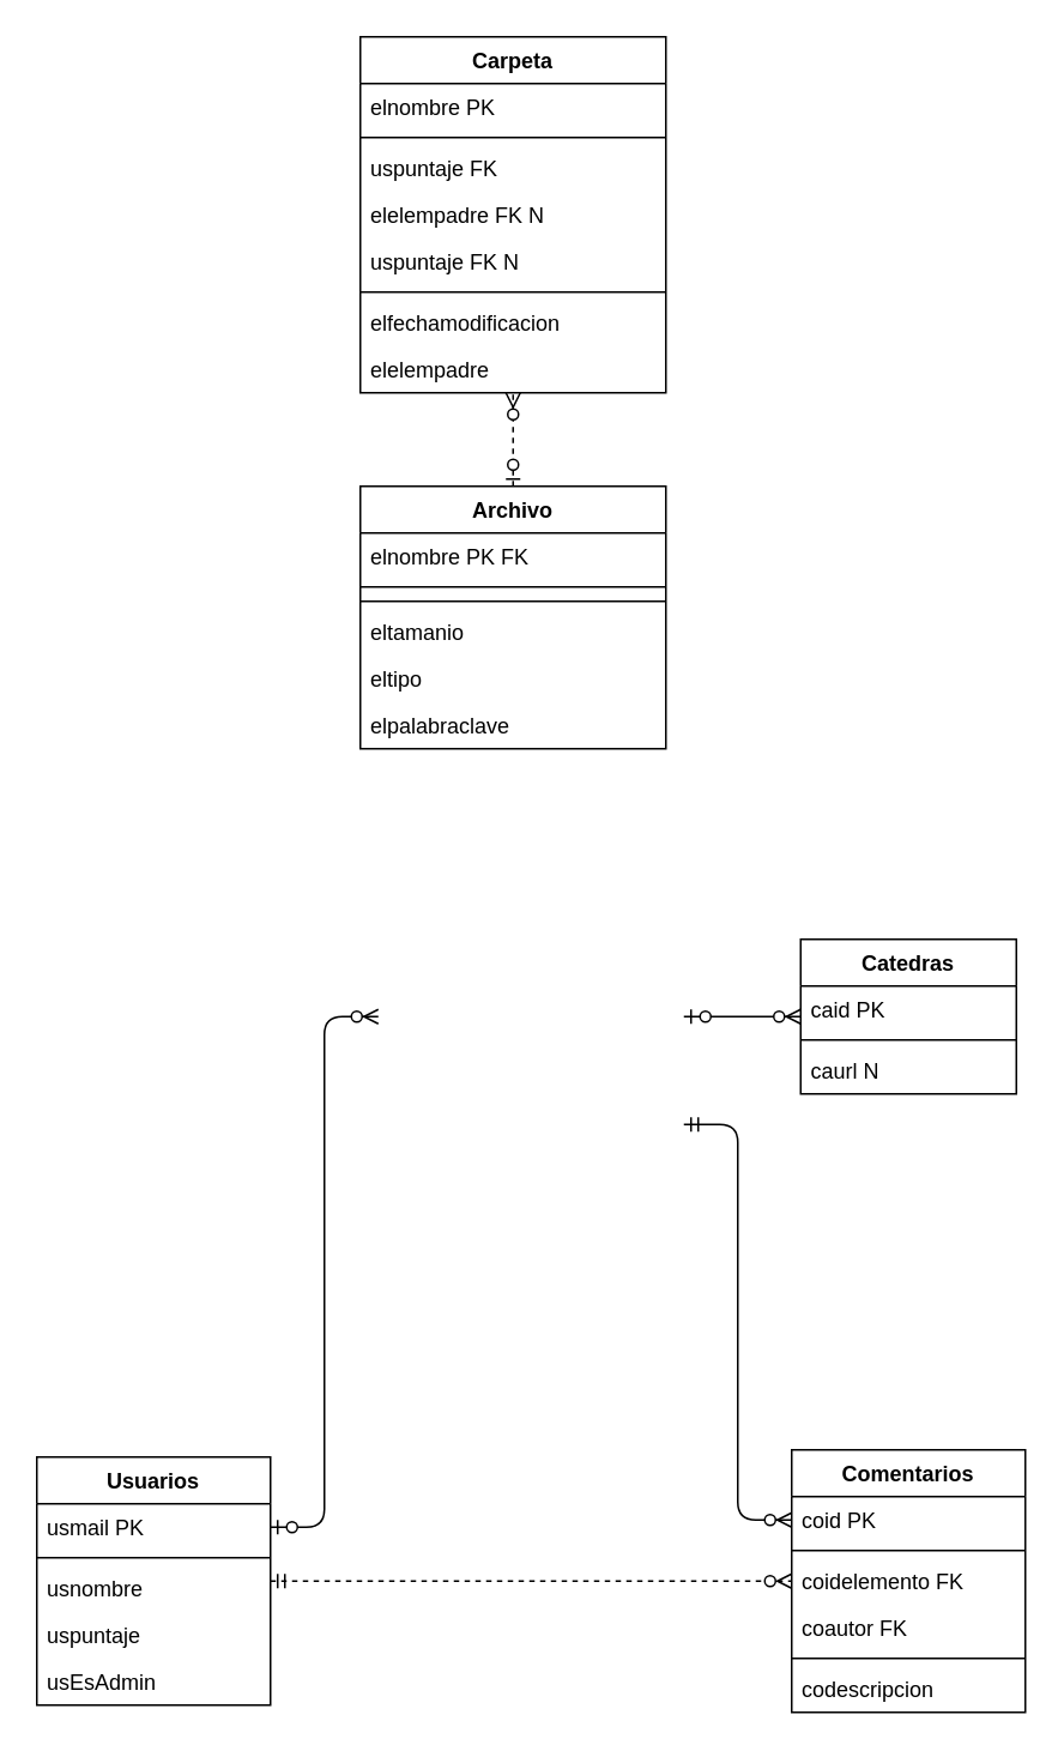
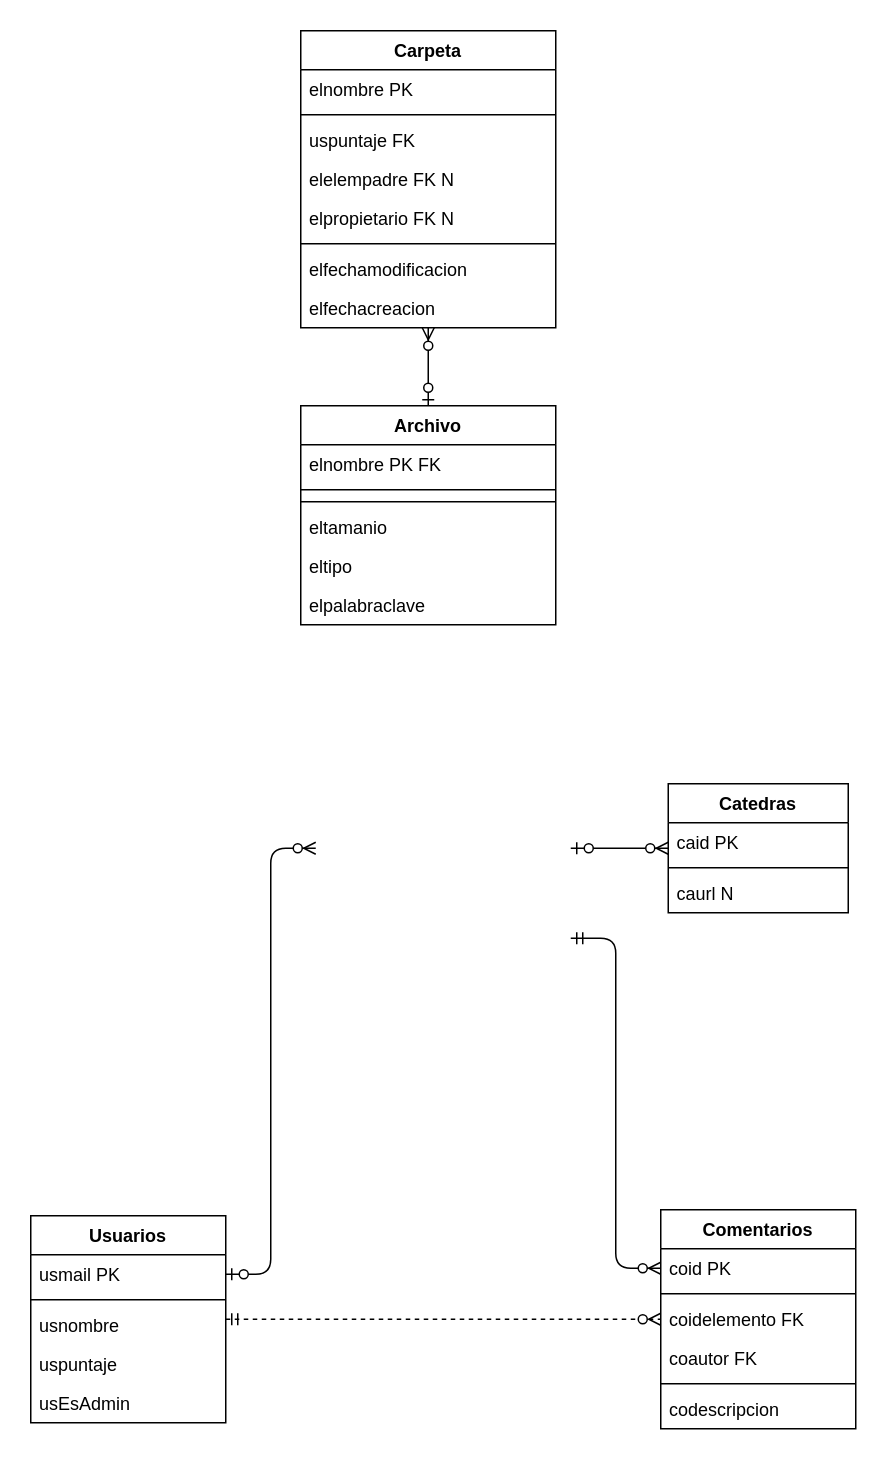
  <mxCell id="0" />
  <mxCell id="1" parent="0" />
  <mxCell id="2" value="Usuarios" style="swimlane;fontStyle=1;align=center;verticalAlign=top;childLayout=stackLayout;horizontal=1;startSize=26;horizontalStack=0;resizeParent=1;resizeParentMax=0;resizeLast=0;collapsible=1;marginBottom=0;" parent="1" vertex="1"><mxGeometry x="20" y="810" width="130" height="138" as="geometry" /></mxCell>
  <mxCell id="3" value="usmail PK" style="text;strokeColor=none;fillColor=none;align=left;verticalAlign=top;spacingLeft=4;spacingRight=4;overflow=hidden;rotatable=0;points=[[0,0.5],[1,0.5]];portConstraint=eastwest;" parent="2" vertex="1"><mxGeometry y="26" width="130" height="26" as="geometry" /></mxCell>
  <mxCell id="4" value="" style="line;strokeWidth=1;fillColor=none;align=left;verticalAlign=middle;spacingTop=-1;spacingLeft=3;spacingRight=3;rotatable=0;labelPosition=right;points=[];portConstraint=eastwest;" parent="2" vertex="1"><mxGeometry y="52" width="130" height="8" as="geometry" /></mxCell>
  <mxCell id="5" value="usnombre " style="text;strokeColor=none;fillColor=none;align=left;verticalAlign=top;spacingLeft=4;spacingRight=4;overflow=hidden;rotatable=0;points=[[0,0.5],[1,0.5]];portConstraint=eastwest;" parent="2" vertex="1"><mxGeometry y="60" width="130" height="26" as="geometry" /></mxCell>
  <mxCell id="6" value="uspuntaje" style="text;strokeColor=none;fillColor=none;align=left;verticalAlign=top;spacingLeft=4;spacingRight=4;overflow=hidden;rotatable=0;points=[[0,0.5],[1,0.5]];portConstraint=eastwest;" parent="2" vertex="1"><mxGeometry y="86" width="130" height="26" as="geometry" /></mxCell>
  <mxCell id="7" value="usEsAdmin" style="text;strokeColor=none;fillColor=none;align=left;verticalAlign=top;spacingLeft=4;spacingRight=4;overflow=hidden;rotatable=0;points=[[0,0.5],[1,0.5]];portConstraint=eastwest;" parent="2" vertex="1"><mxGeometry y="112" width="130" height="26" as="geometry" /></mxCell>
  <mxCell id="8" value="Comentarios" style="swimlane;fontStyle=1;align=center;verticalAlign=top;childLayout=stackLayout;horizontal=1;startSize=26;horizontalStack=0;resizeParent=1;resizeParentMax=0;resizeLast=0;collapsible=1;marginBottom=0;" parent="1" vertex="1"><mxGeometry x="440" y="806" width="130" height="146" as="geometry" /></mxCell>
  <mxCell id="9" value="coid PK" style="text;strokeColor=none;fillColor=none;align=left;verticalAlign=top;spacingLeft=4;spacingRight=4;overflow=hidden;rotatable=0;points=[[0,0.5],[1,0.5]];portConstraint=eastwest;" parent="8" vertex="1"><mxGeometry y="26" width="130" height="26" as="geometry" /></mxCell>
  <mxCell id="10" value="" style="line;strokeWidth=1;fillColor=none;align=left;verticalAlign=middle;spacingTop=-1;spacingLeft=3;spacingRight=3;rotatable=0;labelPosition=right;points=[];portConstraint=eastwest;" parent="8" vertex="1"><mxGeometry y="52" width="130" height="8" as="geometry" /></mxCell>
  <mxCell id="11" value="coidelemento FK" style="text;strokeColor=none;fillColor=none;align=left;verticalAlign=top;spacingLeft=4;spacingRight=4;overflow=hidden;rotatable=0;points=[[0,0.5],[1,0.5]];portConstraint=eastwest;" parent="8" vertex="1"><mxGeometry y="60" width="130" height="26" as="geometry" /></mxCell>
  <mxCell id="12" value="coautor FK" style="text;strokeColor=none;fillColor=none;align=left;verticalAlign=top;spacingLeft=4;spacingRight=4;overflow=hidden;rotatable=0;points=[[0,0.5],[1,0.5]];portConstraint=eastwest;" parent="8" vertex="1"><mxGeometry y="86" width="130" height="26" as="geometry" /></mxCell>
  <mxCell id="13" value="" style="line;strokeWidth=1;fillColor=none;align=left;verticalAlign=middle;spacingTop=-1;spacingLeft=3;spacingRight=3;rotatable=0;labelPosition=right;points=[];portConstraint=eastwest;" parent="8" vertex="1"><mxGeometry y="112" width="130" height="8" as="geometry" /></mxCell>
  <mxCell id="14" value="codescripcion" style="text;strokeColor=none;fillColor=none;align=left;verticalAlign=top;spacingLeft=4;spacingRight=4;overflow=hidden;rotatable=0;points=[[0,0.5],[1,0.5]];portConstraint=eastwest;" parent="8" vertex="1"><mxGeometry y="120" width="130" height="26" as="geometry" /></mxCell>
  <mxCell id="15" value="Catedras" style="swimlane;fontStyle=1;align=center;verticalAlign=top;childLayout=stackLayout;horizontal=1;startSize=26;horizontalStack=0;resizeParent=1;resizeParentMax=0;resizeLast=0;collapsible=1;marginBottom=0;" parent="1" vertex="1"><mxGeometry x="445" y="522" width="120" height="86" as="geometry" /></mxCell>
  <mxCell id="16" value="caid PK" style="text;strokeColor=none;fillColor=none;align=left;verticalAlign=top;spacingLeft=4;spacingRight=4;overflow=hidden;rotatable=0;points=[[0,0.5],[1,0.5]];portConstraint=eastwest;" parent="15" vertex="1"><mxGeometry y="26" width="120" height="26" as="geometry" /></mxCell>
  <mxCell id="17" value="" style="line;strokeWidth=1;fillColor=none;align=left;verticalAlign=middle;spacingTop=-1;spacingLeft=3;spacingRight=3;rotatable=0;labelPosition=right;points=[];portConstraint=eastwest;" parent="15" vertex="1"><mxGeometry y="52" width="120" height="8" as="geometry" /></mxCell>
  <mxCell id="18" value="caurl N" style="text;strokeColor=none;fillColor=none;align=left;verticalAlign=top;spacingLeft=4;spacingRight=4;overflow=hidden;rotatable=0;points=[[0,0.5],[1,0.5]];portConstraint=eastwest;" parent="15" vertex="1"><mxGeometry y="60" width="120" height="26" as="geometry" /></mxCell>
  <mxCell id="19" value="" style="edgeStyle=entityRelationEdgeStyle;fontSize=12;html=1;endArrow=ERzeroToMany;startArrow=ERmandOne;dashed=1;" parent="1" source="2" target="8" edge="1"><mxGeometry width="100" height="100" relative="1" as="geometry"><mxPoint x="170" y="1062" as="sourcePoint" /><mxPoint x="280" y="809" as="targetPoint" /></mxGeometry></mxCell>
  <mxCell id="20" value="" style="edgeStyle=entityRelationEdgeStyle;fontSize=12;html=1;endArrow=ERzeroToMany;startArrow=ERmandOne;exitX=1;exitY=0.5;exitDx=0;exitDy=0;" parent="1" target="9" edge="1"><mxGeometry width="100" height="100" relative="1" as="geometry"><mxPoint x="380" y="625" as="sourcePoint" /><mxPoint x="510" y="709" as="targetPoint" /></mxGeometry></mxCell>
  <mxCell id="21" value="" style="edgeStyle=entityRelationEdgeStyle;fontSize=12;html=1;endArrow=ERzeroToMany;startArrow=ERzeroToOne;" parent="1" source="3" edge="1"><mxGeometry width="100" height="100" relative="1" as="geometry"><mxPoint x="60" y="709" as="sourcePoint" /><mxPoint x="210" y="565" as="targetPoint" /></mxGeometry></mxCell>
  <mxCell id="22" value="" style="edgeStyle=entityRelationEdgeStyle;fontSize=12;html=1;endArrow=ERzeroToMany;startArrow=ERzeroToOne;" parent="1" target="15" edge="1"><mxGeometry width="100" height="100" relative="1" as="geometry"><mxPoint x="380" y="565" as="sourcePoint" /><mxPoint x="540" y="439" as="targetPoint" /></mxGeometry></mxCell>
  <mxCell id="23" value="Carpeta" style="swimlane;fontStyle=1;align=center;verticalAlign=top;childLayout=stackLayout;horizontal=1;startSize=26;horizontalStack=0;resizeParent=1;resizeParentMax=0;resizeLast=0;collapsible=1;marginBottom=0;" vertex="1" parent="1"><mxGeometry x="200" y="20" width="170" height="198" as="geometry"><mxRectangle x="270" y="81" width="90" height="26" as="alternateBounds" /></mxGeometry></mxCell>
  <mxCell id="24" value="elnombre PK" style="text;strokeColor=none;fillColor=none;align=left;verticalAlign=top;spacingLeft=4;spacingRight=4;overflow=hidden;rotatable=0;points=[[0,0.5],[1,0.5]];portConstraint=eastwest;" vertex="1" parent="23"><mxGeometry y="26" width="170" height="26" as="geometry" /></mxCell>
  <mxCell id="25" value="" style="line;strokeWidth=1;fillColor=none;align=left;verticalAlign=middle;spacingTop=-1;spacingLeft=3;spacingRight=3;rotatable=0;labelPosition=right;points=[];portConstraint=eastwest;" vertex="1" parent="23"><mxGeometry y="52" width="170" height="8" as="geometry" /></mxCell>
  <mxCell id="26" value="uspuntaje FK" style="text;strokeColor=none;fillColor=none;align=left;verticalAlign=top;spacingLeft=4;spacingRight=4;overflow=hidden;rotatable=0;points=[[0,0.5],[1,0.5]];portConstraint=eastwest;" vertex="1" parent="23"><mxGeometry y="60" width="170" height="26" as="geometry" /></mxCell>
  <mxCell id="27" value="elelempadre FK N" style="text;strokeColor=none;fillColor=none;align=left;verticalAlign=top;spacingLeft=4;spacingRight=4;overflow=hidden;rotatable=0;points=[[0,0.5],[1,0.5]];portConstraint=eastwest;" vertex="1" parent="23"><mxGeometry y="86" width="170" height="26" as="geometry" /></mxCell>
- <mxCell id="28" value="uspuntaje FK N" style="text;strokeColor=none;fillColor=none;align=left;verticalAlign=top;spacingLeft=4;spacingRight=4;overflow=hidden;rotatable=0;points=[[0,0.5],[1,0.5]];portConstraint=eastwest;" vertex="1" parent="23"><mxGeometry y="112" width="170" height="26" as="geometry" /></mxCell>
+ <mxCell id="28" value="elpropietario FK N" style="text;strokeColor=none;fillColor=none;align=left;verticalAlign=top;spacingLeft=4;spacingRight=4;overflow=hidden;rotatable=0;points=[[0,0.5],[1,0.5]];portConstraint=eastwest;" vertex="1" parent="23"><mxGeometry y="112" width="170" height="26" as="geometry" /></mxCell>
  <mxCell id="29" value="" style="line;strokeWidth=1;fillColor=none;align=left;verticalAlign=middle;spacingTop=-1;spacingLeft=3;spacingRight=3;rotatable=0;labelPosition=right;points=[];portConstraint=eastwest;" vertex="1" parent="23"><mxGeometry y="138" width="170" height="8" as="geometry" /></mxCell>
  <mxCell id="30" value="elfechamodificacion" style="text;strokeColor=none;fillColor=none;align=left;verticalAlign=top;spacingLeft=4;spacingRight=4;overflow=hidden;rotatable=0;points=[[0,0.5],[1,0.5]];portConstraint=eastwest;" vertex="1" parent="23"><mxGeometry y="146" width="170" height="26" as="geometry" /></mxCell>
- <mxCell id="31" value="elelempadre" style="text;strokeColor=none;fillColor=none;align=left;verticalAlign=top;spacingLeft=4;spacingRight=4;overflow=hidden;rotatable=0;points=[[0,0.5],[1,0.5]];portConstraint=eastwest;" vertex="1" parent="23"><mxGeometry y="172" width="170" height="26" as="geometry" /></mxCell>
+ <mxCell id="31" value="elfechacreacion" style="text;strokeColor=none;fillColor=none;align=left;verticalAlign=top;spacingLeft=4;spacingRight=4;overflow=hidden;rotatable=0;points=[[0,0.5],[1,0.5]];portConstraint=eastwest;" vertex="1" parent="23"><mxGeometry y="172" width="170" height="26" as="geometry" /></mxCell>
  <mxCell id="32" value="Archivo" style="swimlane;fontStyle=1;align=center;verticalAlign=top;childLayout=stackLayout;horizontal=1;startSize=26;horizontalStack=0;resizeParent=1;resizeParentMax=0;resizeLast=0;collapsible=1;marginBottom=0;" vertex="1" parent="1"><mxGeometry x="200" y="270" width="170" height="146" as="geometry"><mxRectangle x="270" y="81" width="90" height="26" as="alternateBounds" /></mxGeometry></mxCell>
  <mxCell id="33" value="elnombre PK FK" style="text;strokeColor=none;fillColor=none;align=left;verticalAlign=top;spacingLeft=4;spacingRight=4;overflow=hidden;rotatable=0;points=[[0,0.5],[1,0.5]];portConstraint=eastwest;" vertex="1" parent="32"><mxGeometry y="26" width="170" height="26" as="geometry" /></mxCell>
  <mxCell id="34" value="" style="line;strokeWidth=1;fillColor=none;align=left;verticalAlign=middle;spacingTop=-1;spacingLeft=3;spacingRight=3;rotatable=0;labelPosition=right;points=[];portConstraint=eastwest;" vertex="1" parent="32"><mxGeometry y="52" width="170" height="8" as="geometry" /></mxCell>
  <mxCell id="35" value="" style="line;strokeWidth=1;fillColor=none;align=left;verticalAlign=middle;spacingTop=-1;spacingLeft=3;spacingRight=3;rotatable=0;labelPosition=right;points=[];portConstraint=eastwest;" vertex="1" parent="32"><mxGeometry y="60" width="170" height="8" as="geometry" /></mxCell>
  <mxCell id="36" value="eltamanio" style="text;strokeColor=none;fillColor=none;align=left;verticalAlign=top;spacingLeft=4;spacingRight=4;overflow=hidden;rotatable=0;points=[[0,0.5],[1,0.5]];portConstraint=eastwest;" vertex="1" parent="32"><mxGeometry y="68" width="170" height="26" as="geometry" /></mxCell>
  <mxCell id="37" value="eltipo" style="text;strokeColor=none;fillColor=none;align=left;verticalAlign=top;spacingLeft=4;spacingRight=4;overflow=hidden;rotatable=0;points=[[0,0.5],[1,0.5]];portConstraint=eastwest;" vertex="1" parent="32"><mxGeometry y="94" width="170" height="26" as="geometry" /></mxCell>
  <mxCell id="38" value="elpalabraclave" style="text;strokeColor=none;fillColor=none;align=left;verticalAlign=top;spacingLeft=4;spacingRight=4;overflow=hidden;rotatable=0;points=[[0,0.5],[1,0.5]];portConstraint=eastwest;" vertex="1" parent="32"><mxGeometry y="120" width="170" height="26" as="geometry" /></mxCell>
- <mxCell id="39" value="" style="fontSize=12;html=1;endArrow=ERzeroToMany;startArrow=ERzeroToOne;exitX=0.5;exitY=0;exitDx=0;exitDy=0;entryX=0.5;entryY=1;entryDx=0;entryDy=0;dashed=1;" edge="1" parent="1" source="32" target="23"><mxGeometry width="100" height="100" relative="1" as="geometry"><mxPoint x="450" y="615" as="sourcePoint" /><mxPoint x="280" y="221" as="targetPoint" /></mxGeometry></mxCell>
+ <mxCell id="39" value="" style="fontSize=12;html=1;endArrow=ERzeroToMany;startArrow=ERzeroToOne;exitX=0.5;exitY=0;exitDx=0;exitDy=0;entryX=0.5;entryY=1;entryDx=0;entryDy=0;" edge="1" parent="1" source="32" target="23"><mxGeometry width="100" height="100" relative="1" as="geometry"><mxPoint x="450" y="615" as="sourcePoint" /><mxPoint x="280" y="221" as="targetPoint" /></mxGeometry></mxCell>
